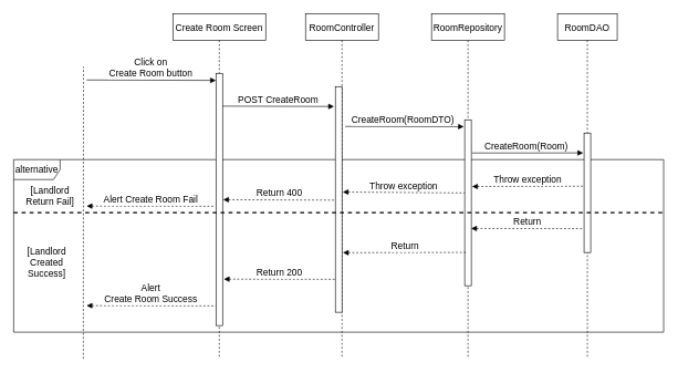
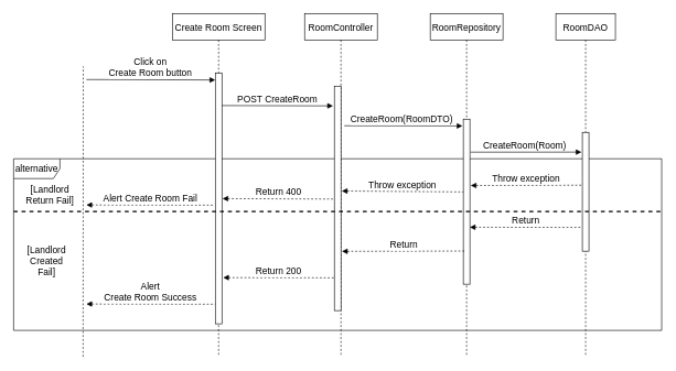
  <mxCell id="0" />
  <mxCell id="1" parent="0" />
  <mxCell id="2" value="alternative" style="shape=umlFrame;whiteSpace=wrap;html=1;width=70;height=30;fontSize=14;" parent="1" vertex="1"><mxGeometry x="20" y="240" width="980" height="260" as="geometry" /></mxCell>
  <mxCell id="3" value="Create Room Screen" style="shape=umlLifeline;perimeter=lifelinePerimeter;container=1;collapsible=0;recursiveResize=0;rounded=0;shadow=0;strokeWidth=1;fontSize=14;" parent="1" vertex="1"><mxGeometry x="260" y="20" width="140" height="520" as="geometry" /></mxCell>
  <mxCell id="4" value="" style="points=[];perimeter=orthogonalPerimeter;rounded=0;shadow=0;strokeWidth=1;fontSize=14;" parent="3" vertex="1"><mxGeometry x="65" y="90" width="10" height="380" as="geometry" /></mxCell>
  <mxCell id="5" value="RoomController" style="shape=umlLifeline;perimeter=lifelinePerimeter;container=1;collapsible=0;recursiveResize=0;rounded=0;shadow=0;strokeWidth=1;fontSize=14;" parent="1" vertex="1"><mxGeometry x="460" y="20" width="110" height="520" as="geometry" /></mxCell>
  <mxCell id="6" value="" style="points=[];perimeter=orthogonalPerimeter;rounded=0;shadow=0;strokeWidth=1;fontSize=14;" parent="5" vertex="1"><mxGeometry x="45" y="110" width="10" height="340" as="geometry" /></mxCell>
  <mxCell id="7" value="" style="endArrow=none;dashed=1;html=1;rounded=0;startArrow=none;fontSize=14;" parent="1" edge="1"><mxGeometry width="50" height="50" relative="1" as="geometry"><mxPoint x="125" y="540" as="sourcePoint" /><mxPoint x="125.25" y="100" as="targetPoint" /></mxGeometry></mxCell>
  <mxCell id="8" value="Click on &#10;Create Room button" style="verticalAlign=bottom;endArrow=block;entryX=-0.007;entryY=0.028;shadow=0;strokeWidth=1;entryDx=0;entryDy=0;entryPerimeter=0;fontSize=14;" parent="1" target="4" edge="1"><mxGeometry relative="1" as="geometry"><mxPoint x="130" y="120" as="sourcePoint" /><mxPoint x="300" y="120" as="targetPoint" /></mxGeometry></mxCell>
  <mxCell id="9" value="POST CreateRoom" style="verticalAlign=bottom;endArrow=block;shadow=0;strokeWidth=1;entryX=-0.2;entryY=0.088;entryDx=0;entryDy=0;entryPerimeter=0;fontSize=14;exitX=1.007;exitY=0.13;exitDx=0;exitDy=0;exitPerimeter=0;" parent="1" source="4" target="6" edge="1"><mxGeometry x="-0.002" relative="1" as="geometry"><mxPoint x="340" y="160" as="sourcePoint" /><mxPoint x="490" y="160" as="targetPoint" /><mxPoint as="offset" /></mxGeometry></mxCell>
  <mxCell id="10" value="RoomRepository" style="shape=umlLifeline;perimeter=lifelinePerimeter;container=1;collapsible=0;recursiveResize=0;rounded=0;shadow=0;strokeWidth=1;fontSize=14;" parent="1" vertex="1"><mxGeometry x="650" y="20" width="110" height="520" as="geometry" /></mxCell>
  <mxCell id="11" value="" style="points=[];perimeter=orthogonalPerimeter;rounded=0;shadow=0;strokeWidth=1;fontSize=14;" parent="10" vertex="1"><mxGeometry x="50" y="160" width="10" height="250" as="geometry" /></mxCell>
  <mxCell id="12" value="RoomDAO" style="shape=umlLifeline;perimeter=lifelinePerimeter;container=1;collapsible=0;recursiveResize=0;rounded=0;shadow=0;strokeWidth=1;fontSize=14;" parent="1" vertex="1"><mxGeometry x="840" y="20" width="90" height="520" as="geometry" /></mxCell>
  <mxCell id="13" value="" style="points=[];perimeter=orthogonalPerimeter;rounded=0;shadow=0;strokeWidth=1;fontSize=14;" parent="12" vertex="1"><mxGeometry x="40" y="180" width="10" height="180" as="geometry" /></mxCell>
  <mxCell id="14" value="CreateRoom(Room) " style="verticalAlign=bottom;endArrow=block;shadow=0;strokeWidth=1;exitX=1.097;exitY=0.2;exitDx=0;exitDy=0;exitPerimeter=0;entryX=-0.131;entryY=0.166;entryDx=0;entryDy=0;entryPerimeter=0;fontSize=14;" parent="1" source="11" target="13" edge="1"><mxGeometry relative="1" as="geometry"><mxPoint x="920" y="199.72" as="sourcePoint" /><mxPoint x="1100" y="200" as="targetPoint" /></mxGeometry></mxCell>
  <mxCell id="15" value="Return" style="verticalAlign=bottom;endArrow=none;shadow=0;strokeWidth=1;endFill=0;startArrow=block;startFill=1;dashed=1;exitX=0.98;exitY=0.655;exitDx=0;exitDy=0;exitPerimeter=0;fontSize=14;" parent="1" source="11" edge="1"><mxGeometry relative="1" as="geometry"><mxPoint x="920" y="330" as="sourcePoint" /><mxPoint x="880" y="344" as="targetPoint" /></mxGeometry></mxCell>
  <mxCell id="16" value="Return" style="verticalAlign=bottom;endArrow=none;shadow=0;strokeWidth=1;entryX=-0.109;entryY=0.766;entryDx=0;entryDy=0;entryPerimeter=0;endFill=0;startArrow=block;startFill=1;dashed=1;exitX=1.145;exitY=0.736;exitDx=0;exitDy=0;exitPerimeter=0;fontSize=14;" parent="1" source="6" edge="1"><mxGeometry relative="1" as="geometry"><mxPoint x="520" y="330" as="sourcePoint" /><mxPoint x="703.91" y="379.8" as="targetPoint" /></mxGeometry></mxCell>
  <mxCell id="17" value="Return 200" style="verticalAlign=bottom;endArrow=none;shadow=0;strokeWidth=1;entryX=-0.049;entryY=0.854;entryDx=0;entryDy=0;entryPerimeter=0;endFill=0;startArrow=block;startFill=1;dashed=1;exitX=1.19;exitY=0.816;exitDx=0;exitDy=0;exitPerimeter=0;fontSize=14;" parent="1" source="4" target="6" edge="1"><mxGeometry relative="1" as="geometry"><mxPoint x="320" y="330" as="sourcePoint" /><mxPoint x="509.45" y="330" as="targetPoint" /></mxGeometry></mxCell>
  <mxCell id="18" value="Alert &#10;Create Room Success" style="verticalAlign=bottom;endArrow=none;shadow=0;strokeWidth=1;entryX=-0.034;entryY=0.922;entryDx=0;entryDy=0;entryPerimeter=0;endFill=0;startArrow=block;startFill=1;dashed=1;fontSize=14;" parent="1" target="4" edge="1"><mxGeometry relative="1" as="geometry"><mxPoint x="130" y="460" as="sourcePoint" /><mxPoint x="319.45" y="340" as="targetPoint" /></mxGeometry></mxCell>
  <mxCell id="19" value="Throw exception" style="verticalAlign=bottom;endArrow=none;shadow=0;strokeWidth=1;endFill=0;startArrow=block;startFill=1;dashed=1;exitX=0.511;exitY=0.517;exitDx=0;exitDy=0;exitPerimeter=0;fontSize=14;entryX=-0.009;entryY=0.441;entryDx=0;entryDy=0;entryPerimeter=0;" parent="1" source="5" target="11" edge="1"><mxGeometry relative="1" as="geometry"><mxPoint x="520" y="290.44" as="sourcePoint" /><mxPoint x="700" y="290" as="targetPoint" /></mxGeometry></mxCell>
  <mxCell id="20" value="Return 400" style="verticalAlign=bottom;endArrow=none;shadow=0;strokeWidth=1;entryX=0;entryY=0.503;entryDx=0;entryDy=0;entryPerimeter=0;endFill=0;startArrow=block;startFill=1;dashed=1;exitX=1.085;exitY=0.501;exitDx=0;exitDy=0;exitPerimeter=0;fontSize=14;" parent="1" source="4" target="6" edge="1"><mxGeometry x="0.001" relative="1" as="geometry"><mxPoint x="300" y="299.94" as="sourcePoint" /><mxPoint x="487.46" y="299.5" as="targetPoint" /><mxPoint as="offset" /></mxGeometry></mxCell>
  <mxCell id="21" value="Alert Create Room Fail" style="verticalAlign=bottom;endArrow=none;shadow=0;strokeWidth=1;entryX=-0.073;entryY=0.527;entryDx=0;entryDy=0;entryPerimeter=0;endFill=0;startArrow=block;startFill=1;dashed=1;fontSize=14;" parent="1" target="4" edge="1"><mxGeometry relative="1" as="geometry"><mxPoint x="130" y="310" as="sourcePoint" /><mxPoint x="314.66" y="310.36" as="targetPoint" /></mxGeometry></mxCell>
  <mxCell id="22" value="" style="endArrow=none;dashed=1;html=1;strokeWidth=2;rounded=0;fontSize=14;" parent="1" edge="1"><mxGeometry width="50" height="50" relative="1" as="geometry"><mxPoint x="20" y="320" as="sourcePoint" /><mxPoint x="1000" y="320" as="targetPoint" /></mxGeometry></mxCell>
- <mxCell id="23" value="[Landlord Created Success]" style="text;html=1;strokeColor=none;fillColor=none;align=center;verticalAlign=middle;whiteSpace=wrap;rounded=0;fontSize=14;" parent="1" vertex="1"><mxGeometry x="40" y="380" width="60" height="30" as="geometry" /></mxCell>
+ <mxCell id="23" value="[Landlord Created Fail]" style="text;html=1;strokeColor=none;fillColor=none;align=center;verticalAlign=middle;whiteSpace=wrap;rounded=0;fontSize=14;" parent="1" vertex="1"><mxGeometry x="40" y="380" width="60" height="30" as="geometry" /></mxCell>
  <mxCell id="24" value="[Landlord Return Fail]" style="text;html=1;strokeColor=none;fillColor=none;align=center;verticalAlign=middle;whiteSpace=wrap;rounded=0;fontSize=14;" parent="1" vertex="1"><mxGeometry x="30" y="280" width="90" height="30" as="geometry" /></mxCell>
  <mxCell id="25" value="Throw exception" style="verticalAlign=bottom;endArrow=none;shadow=0;strokeWidth=1;endFill=0;startArrow=block;startFill=1;dashed=1;exitX=1.115;exitY=0.402;exitDx=0;exitDy=0;exitPerimeter=0;fontSize=14;" parent="1" source="11" edge="1"><mxGeometry relative="1" as="geometry"><mxPoint x="715" y="280.18" as="sourcePoint" /><mxPoint x="880" y="280" as="targetPoint" /></mxGeometry></mxCell>
  <mxCell id="26" value="CreateRoom(RoomDTO) " style="verticalAlign=bottom;endArrow=block;shadow=0;strokeWidth=1;entryX=-0.128;entryY=0.041;entryDx=0;entryDy=0;entryPerimeter=0;fontSize=14;" parent="1" target="11" edge="1"><mxGeometry relative="1" as="geometry"><mxPoint x="520" y="190" as="sourcePoint" /><mxPoint x="697.72" y="190" as="targetPoint" /></mxGeometry></mxCell>
